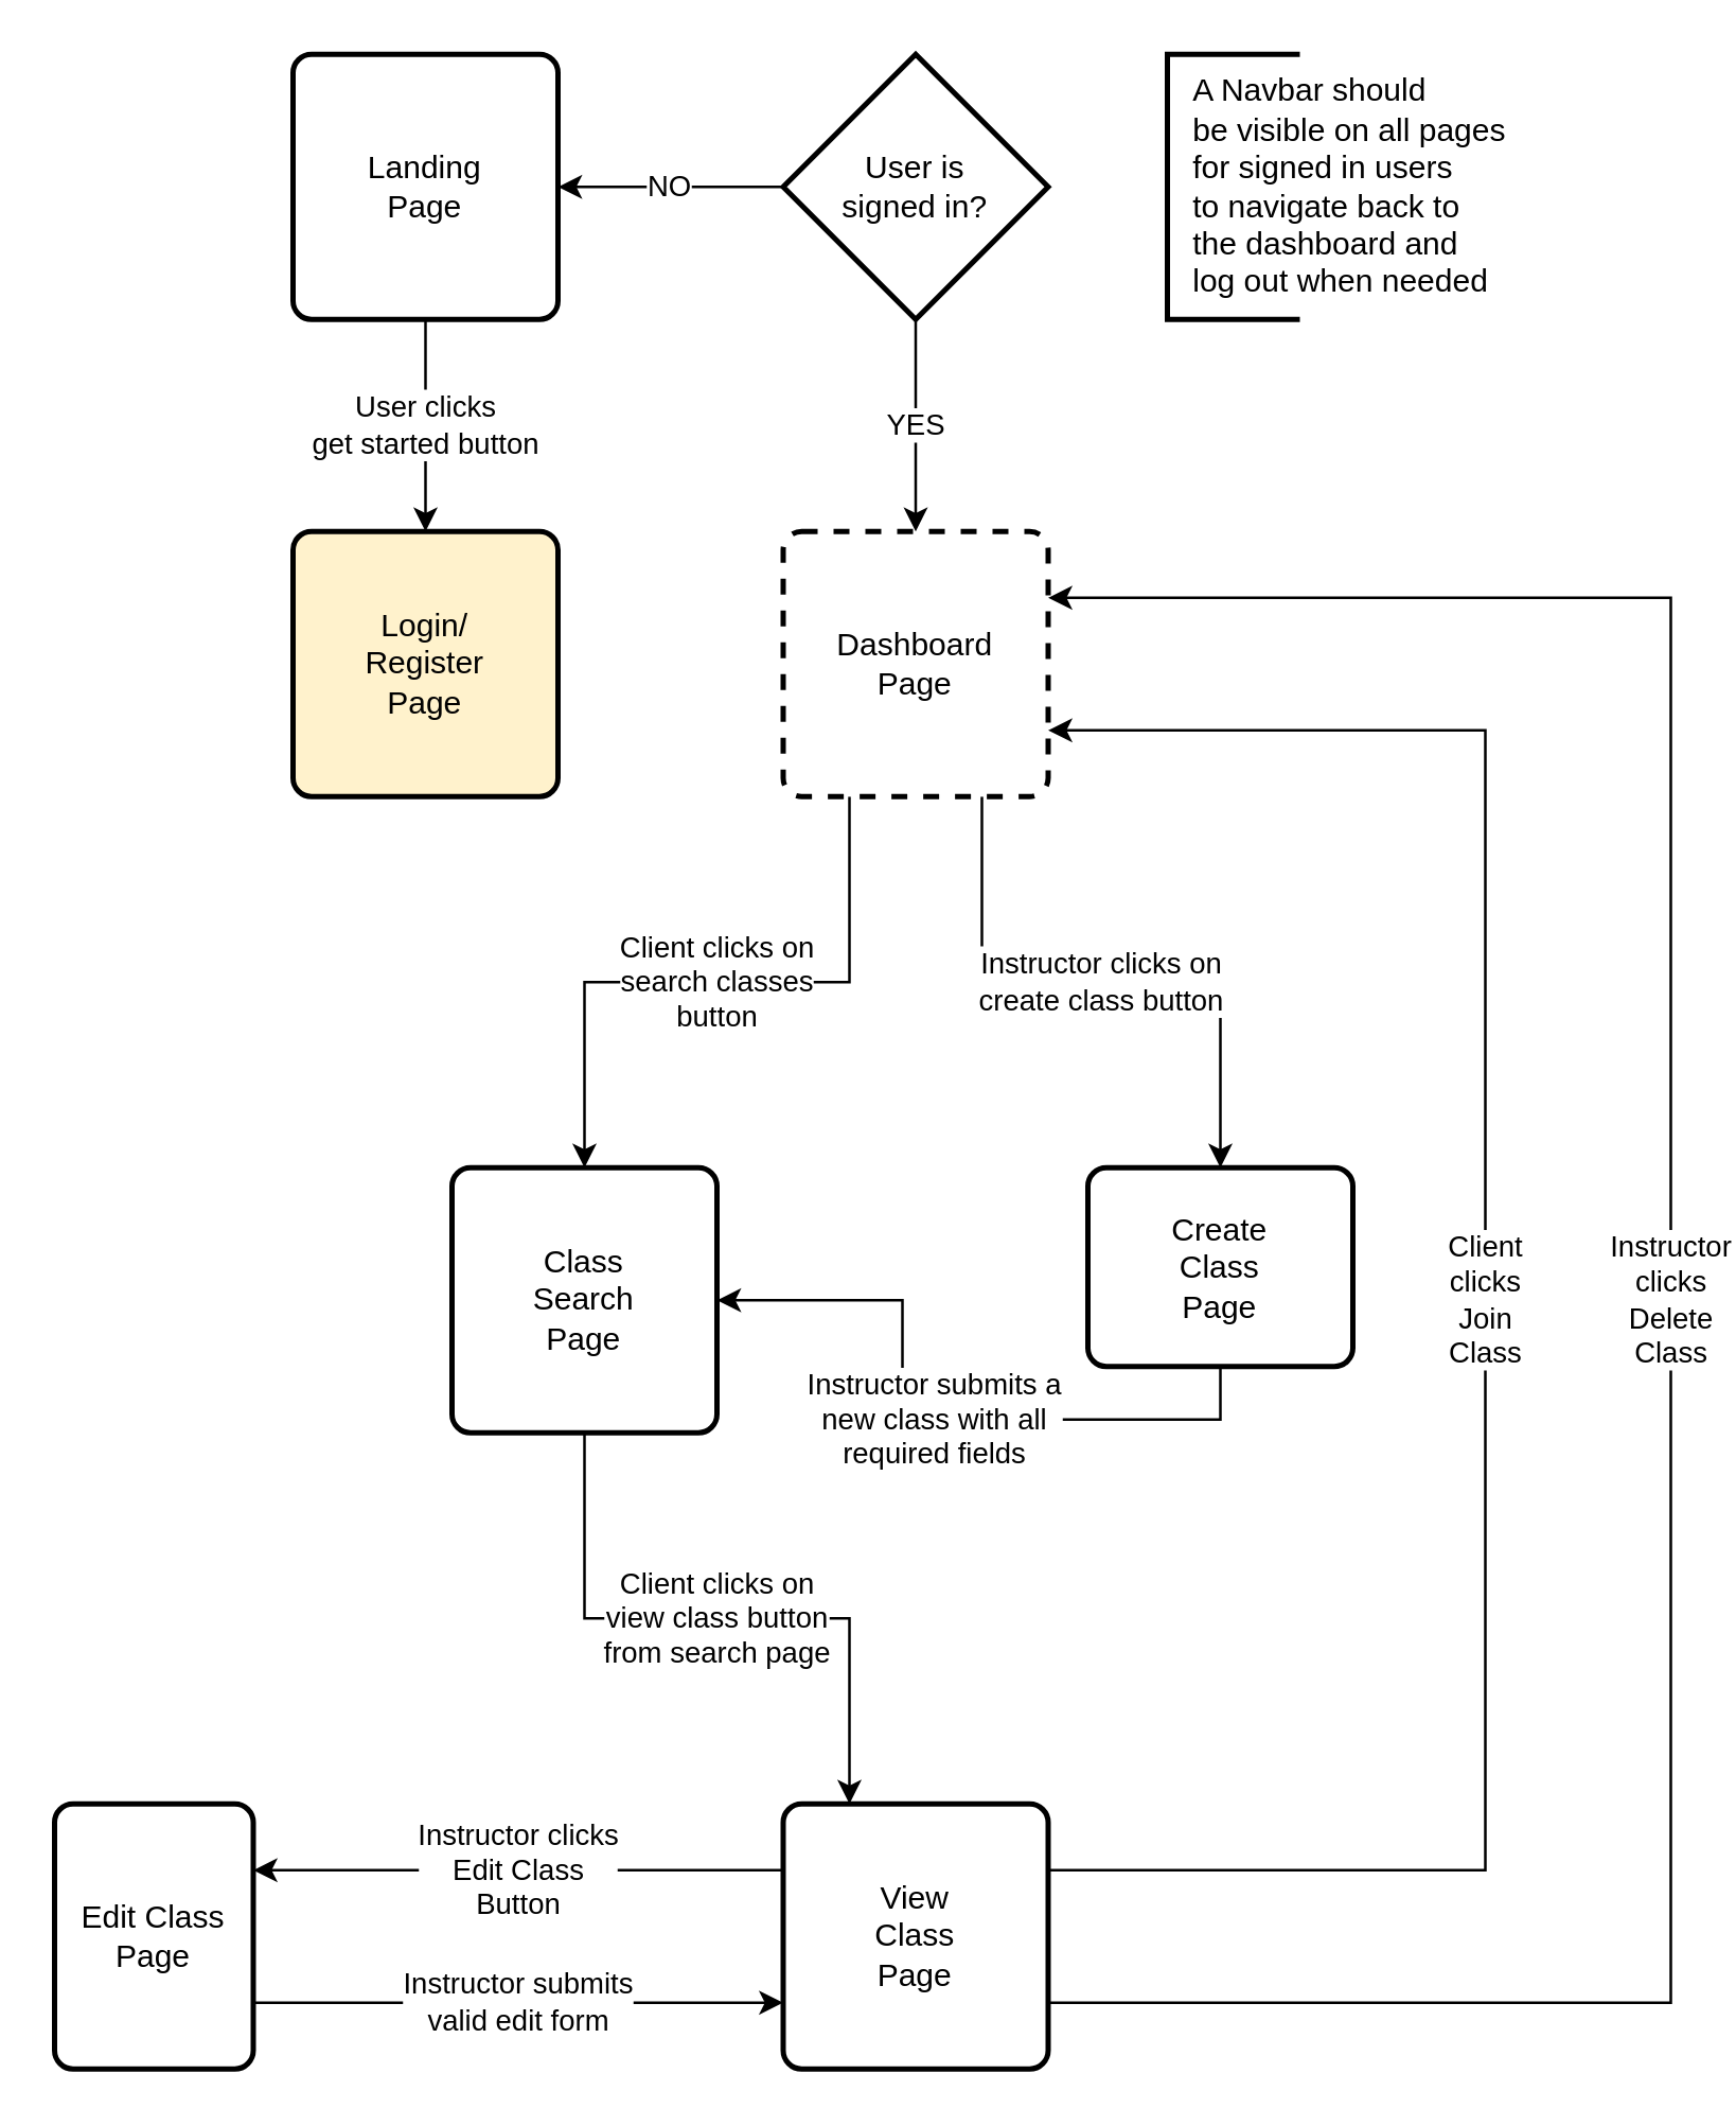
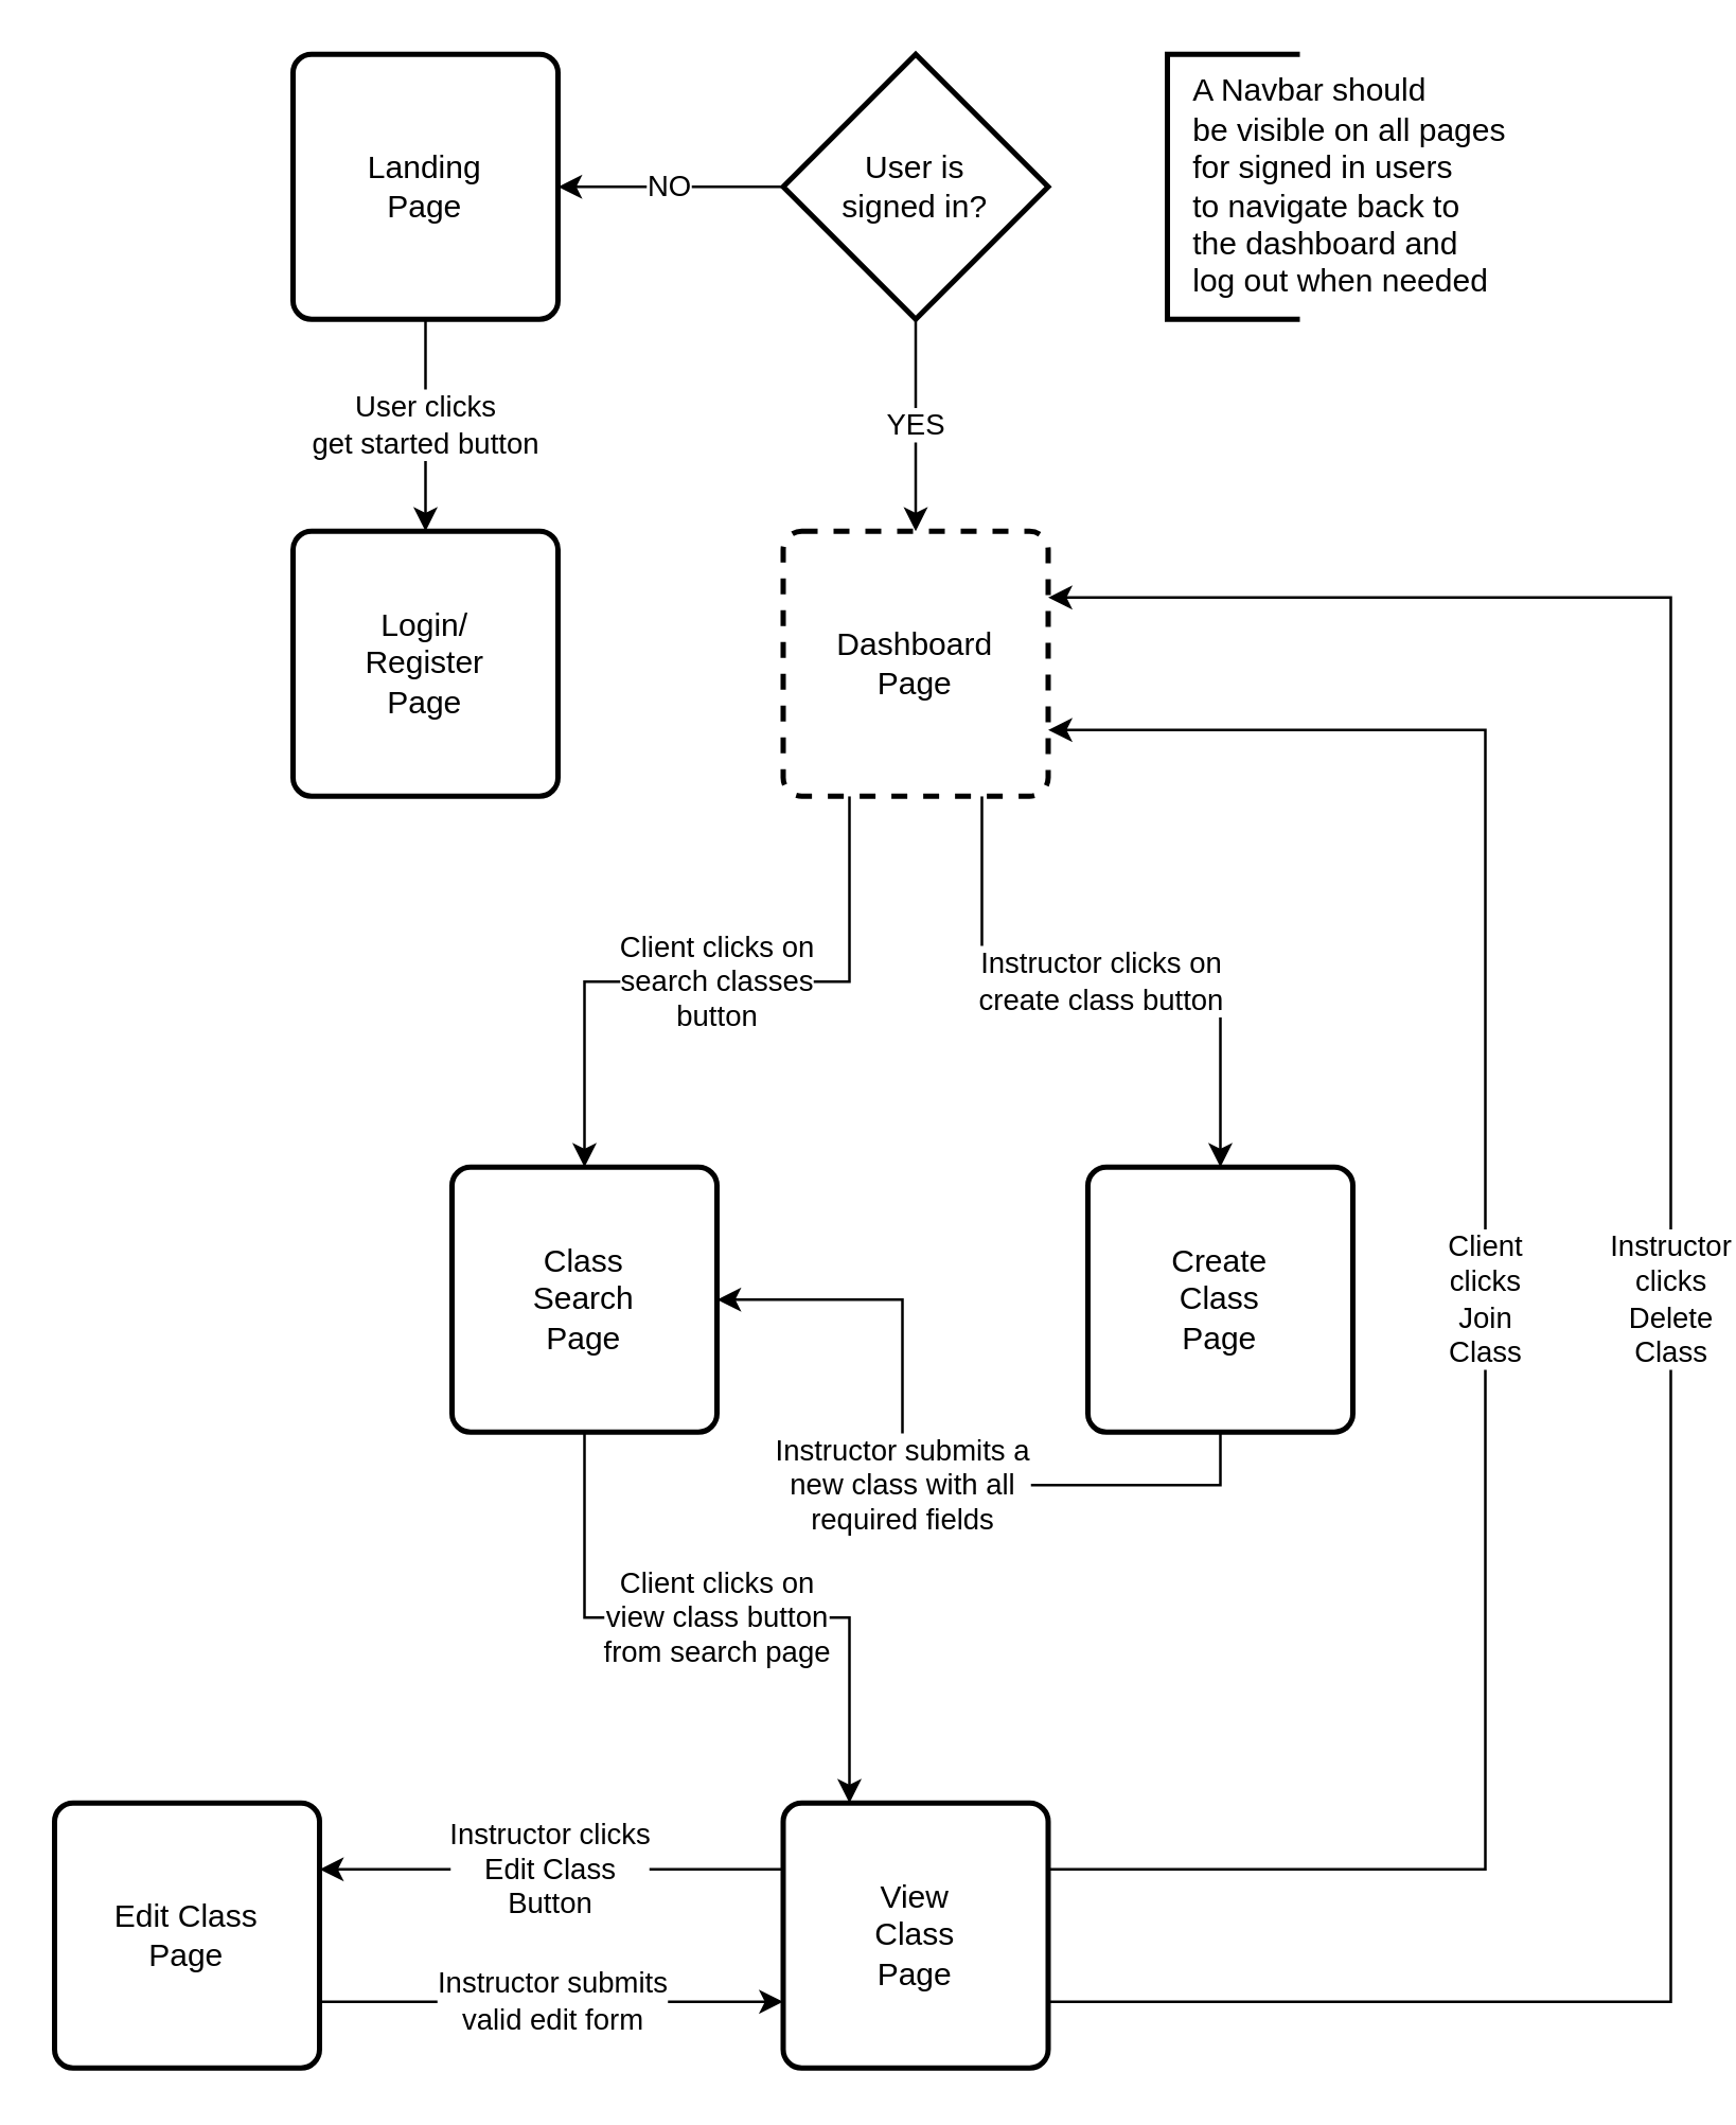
  <mxCell id="0" />
  <mxCell id="1" parent="0" />
  <mxCell id="2" value="User clicks&lt;br&gt;get started button" style="edgeStyle=orthogonalEdgeStyle;rounded=0;orthogonalLoop=1;jettySize=auto;html=1;exitX=0.5;exitY=1;exitDx=0;exitDy=0;entryX=0.5;entryY=0;entryDx=0;entryDy=0;" edge="1" parent="1" source="3" target="4"><mxGeometry relative="1" as="geometry" /></mxCell>
  <mxCell id="3" value="Landing&lt;br&gt;Page" style="rounded=1;whiteSpace=wrap;html=1;absoluteArcSize=1;arcSize=14;strokeWidth=2;" vertex="1" parent="1"><mxGeometry x="110" y="20" width="100" height="100" as="geometry" /></mxCell>
- <mxCell id="4" value="Login/&lt;br&gt;Register&lt;br&gt;Page" style="rounded=1;whiteSpace=wrap;html=1;absoluteArcSize=1;arcSize=14;strokeWidth=2;fillColor=#fff2cc;" vertex="1" parent="1"><mxGeometry x="110" y="200" width="100" height="100" as="geometry" /></mxCell>
+ <mxCell id="4" value="Login/&lt;br&gt;Register&lt;br&gt;Page" style="rounded=1;whiteSpace=wrap;html=1;absoluteArcSize=1;arcSize=14;strokeWidth=2;" vertex="1" parent="1"><mxGeometry x="110" y="200" width="100" height="100" as="geometry" /></mxCell>
  <mxCell id="5" value="NO" style="edgeStyle=orthogonalEdgeStyle;rounded=0;orthogonalLoop=1;jettySize=auto;html=1;exitX=0;exitY=0.5;exitDx=0;exitDy=0;exitPerimeter=0;entryX=1;entryY=0.5;entryDx=0;entryDy=0;" edge="1" parent="1" source="7" target="3"><mxGeometry relative="1" as="geometry" /></mxCell>
  <mxCell id="6" value="YES" style="edgeStyle=orthogonalEdgeStyle;rounded=0;orthogonalLoop=1;jettySize=auto;html=1;exitX=0.5;exitY=1;exitDx=0;exitDy=0;exitPerimeter=0;entryX=0.5;entryY=0;entryDx=0;entryDy=0;" edge="1" parent="1" source="7" target="10"><mxGeometry relative="1" as="geometry" /></mxCell>
  <mxCell id="7" value="User is&lt;br&gt;signed in?" style="strokeWidth=2;html=1;shape=mxgraph.flowchart.decision;whiteSpace=wrap;" vertex="1" parent="1"><mxGeometry x="295" y="20" width="100" height="100" as="geometry" /></mxCell>
  <mxCell id="8" value="Client clicks on&lt;br&gt;search classes&lt;br&gt;button" style="edgeStyle=orthogonalEdgeStyle;rounded=0;orthogonalLoop=1;jettySize=auto;html=1;exitX=0.25;exitY=1;exitDx=0;exitDy=0;entryX=0.5;entryY=0;entryDx=0;entryDy=0;" edge="1" parent="1" source="10" target="12"><mxGeometry relative="1" as="geometry" /></mxCell>
  <mxCell id="9" value="Instructor clicks on&lt;br&gt;create class button" style="edgeStyle=orthogonalEdgeStyle;rounded=0;orthogonalLoop=1;jettySize=auto;html=1;exitX=0.75;exitY=1;exitDx=0;exitDy=0;entryX=0.5;entryY=0;entryDx=0;entryDy=0;" edge="1" parent="1" source="10" target="14"><mxGeometry relative="1" as="geometry" /></mxCell>
  <mxCell id="10" value="Dashboard&lt;br&gt;Page" style="rounded=1;whiteSpace=wrap;html=1;absoluteArcSize=1;arcSize=14;strokeWidth=2;dashed=1;" vertex="1" parent="1"><mxGeometry x="295" y="200" width="100" height="100" as="geometry" /></mxCell>
  <mxCell id="11" value="Client clicks on&lt;br&gt;view class button&lt;br&gt;from search page" style="edgeStyle=orthogonalEdgeStyle;rounded=0;orthogonalLoop=1;jettySize=auto;html=1;exitX=0.5;exitY=1;exitDx=0;exitDy=0;entryX=0.25;entryY=0;entryDx=0;entryDy=0;" edge="1" parent="1" source="12" target="18"><mxGeometry relative="1" as="geometry" /></mxCell>
  <mxCell id="12" value="Class&lt;br&gt;Search&lt;br&gt;Page" style="rounded=1;whiteSpace=wrap;html=1;absoluteArcSize=1;arcSize=14;strokeWidth=2;" vertex="1" parent="1"><mxGeometry x="170" y="440" width="100" height="100" as="geometry" /></mxCell>
  <mxCell id="13" value="Instructor submits a&lt;br&gt;new class with all&lt;br&gt;required fields" style="edgeStyle=orthogonalEdgeStyle;rounded=0;orthogonalLoop=1;jettySize=auto;html=1;exitX=0.5;exitY=1;exitDx=0;exitDy=0;" edge="1" parent="1" source="14" target="12"><mxGeometry relative="1" as="geometry" /></mxCell>
- <mxCell id="14" value="Create&lt;br&gt;Class&lt;br&gt;Page" style="rounded=1;whiteSpace=wrap;html=1;absoluteArcSize=1;arcSize=14;strokeWidth=2;" vertex="1" parent="1"><mxGeometry x="410" y="440" width="100" height="75" as="geometry" /></mxCell>
+ <mxCell id="14" value="Create&lt;br&gt;Class&lt;br&gt;Page" style="rounded=1;whiteSpace=wrap;html=1;absoluteArcSize=1;arcSize=14;strokeWidth=2;" vertex="1" parent="1"><mxGeometry x="410" y="440" width="100" height="100" as="geometry" /></mxCell>
  <mxCell id="15" value="Instructor clicks&lt;br&gt;Edit Class&lt;br&gt;Button" style="edgeStyle=orthogonalEdgeStyle;rounded=0;orthogonalLoop=1;jettySize=auto;html=1;exitX=0;exitY=0.25;exitDx=0;exitDy=0;entryX=1;entryY=0.25;entryDx=0;entryDy=0;" edge="1" parent="1" source="18" target="20"><mxGeometry relative="1" as="geometry" /></mxCell>
  <mxCell id="16" value="Client&lt;br&gt;clicks&lt;br&gt;Join&lt;br&gt;Class" style="edgeStyle=orthogonalEdgeStyle;rounded=0;orthogonalLoop=1;jettySize=auto;html=1;exitX=1;exitY=0.25;exitDx=0;exitDy=0;entryX=1;entryY=0.75;entryDx=0;entryDy=0;" edge="1" parent="1" source="18" target="10"><mxGeometry relative="1" as="geometry"><Array as="points"><mxPoint x="560" y="705" /><mxPoint x="560" y="275" /></Array></mxGeometry></mxCell>
  <mxCell id="17" value="Instructor&lt;br&gt;clicks&lt;br&gt;Delete&lt;br&gt;Class" style="edgeStyle=orthogonalEdgeStyle;rounded=0;orthogonalLoop=1;jettySize=auto;html=1;exitX=1;exitY=0.75;exitDx=0;exitDy=0;entryX=1;entryY=0.25;entryDx=0;entryDy=0;" edge="1" parent="1" source="18" target="10"><mxGeometry relative="1" as="geometry"><Array as="points"><mxPoint x="630" y="755" /><mxPoint x="630" y="225" /></Array></mxGeometry></mxCell>
  <mxCell id="18" value="View&lt;br&gt;Class&lt;br&gt;Page" style="rounded=1;whiteSpace=wrap;html=1;absoluteArcSize=1;arcSize=14;strokeWidth=2;" vertex="1" parent="1"><mxGeometry x="295" y="680" width="100" height="100" as="geometry" /></mxCell>
  <mxCell id="19" value="Instructor submits&lt;br&gt;valid edit form" style="edgeStyle=orthogonalEdgeStyle;rounded=0;orthogonalLoop=1;jettySize=auto;html=1;exitX=1;exitY=0.75;exitDx=0;exitDy=0;entryX=0;entryY=0.75;entryDx=0;entryDy=0;" edge="1" parent="1" source="20" target="18"><mxGeometry relative="1" as="geometry" /></mxCell>
- <mxCell id="20" value="Edit Class&lt;br&gt;Page" style="rounded=1;whiteSpace=wrap;html=1;absoluteArcSize=1;arcSize=14;strokeWidth=2;" vertex="1" parent="1"><mxGeometry x="20" y="680" width="75" height="100" as="geometry" /></mxCell>
+ <mxCell id="20" value="Edit Class&lt;br&gt;Page" style="rounded=1;whiteSpace=wrap;html=1;absoluteArcSize=1;arcSize=14;strokeWidth=2;" vertex="1" parent="1"><mxGeometry x="20" y="680" width="100" height="100" as="geometry" /></mxCell>
  <mxCell id="21" value="A Navbar should&lt;br&gt;be visible on all pages&lt;br&gt;for signed in users&lt;br&gt;to navigate back to&lt;br&gt;the dashboard and&lt;br&gt;log out when needed" style="strokeWidth=2;html=1;shape=mxgraph.flowchart.annotation_1;align=left;pointerEvents=1;labelPosition=center;verticalLabelPosition=middle;verticalAlign=middle;spacing=10;" vertex="1" parent="1"><mxGeometry x="440" y="20" width="50" height="100" as="geometry" /></mxCell>
